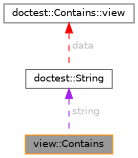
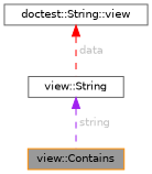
  digraph {
    node [color=gray40 fillcolor=white fontname=Helvetica fontsize=10 shape=box style=filled]
    edge [dir=back fontcolor=grey fontname=Helvetica fontsize=10 labelfontname=Helvetica labelfontsize=10 style=dashed]
    n1 [color=darkorange fillcolor=grey60 fontcolor=black height=0.2 label="view::Contains" width=0.4]
-   n2 [height=0.2 label="doctest::String" width=0.4]
-   n3 [height=0.2 label="doctest::Contains::view" width=0.4]
+   n2 [height=0.2 label="view::String" width=0.4]
+   n3 [height=0.2 label="doctest::String::view" width=0.4]
    n2 -> n1 [color=purple label=" string"]
    n3 -> n2 [color=red label=" data"]
  }
